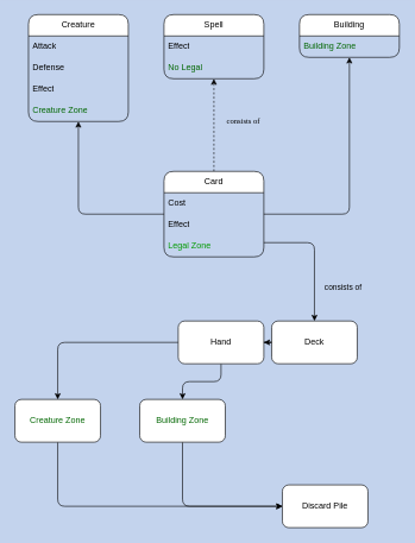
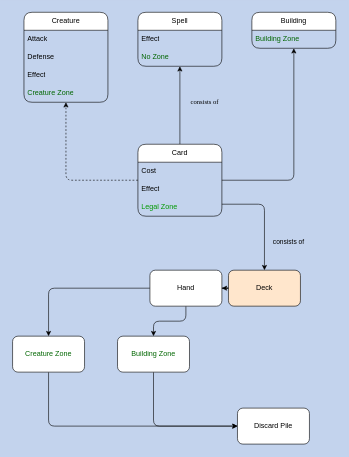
  <mxCell id="0" />
  <mxCell id="1" parent="0" />
- <mxCell id="2" value="&lt;font face=&quot;Verdana&quot;&gt;consists of&lt;/font&gt;" style="edgeStyle=orthogonalEdgeStyle;rounded=0;orthogonalLoop=1;jettySize=auto;html=1;labelBackgroundColor=none;dashed=1;" parent="1" source="6" target="15" edge="1"><mxGeometry x="0.077" y="-41" relative="1" as="geometry"><mxPoint as="offset" /></mxGeometry></mxCell>
- <mxCell id="3" style="edgeStyle=orthogonalEdgeStyle;rounded=1;orthogonalLoop=1;jettySize=auto;html=1;" parent="1" source="6" target="10" edge="1"><mxGeometry relative="1" as="geometry" /></mxCell>
+ <mxCell id="2" value="&lt;font face=&quot;Verdana&quot;&gt;consists of&lt;/font&gt;" style="edgeStyle=orthogonalEdgeStyle;rounded=0;orthogonalLoop=1;jettySize=auto;html=1;labelBackgroundColor=none;" parent="1" source="6" target="15" edge="1"><mxGeometry x="0.077" y="-41" relative="1" as="geometry"><mxPoint as="offset" /></mxGeometry></mxCell>
+ <mxCell id="3" style="edgeStyle=orthogonalEdgeStyle;rounded=1;orthogonalLoop=1;jettySize=auto;html=1;dashed=1;" parent="1" source="6" target="10" edge="1"><mxGeometry relative="1" as="geometry" /></mxCell>
  <mxCell id="4" style="edgeStyle=orthogonalEdgeStyle;shape=connector;rounded=1;orthogonalLoop=1;jettySize=auto;html=1;labelBackgroundColor=default;strokeColor=default;align=center;verticalAlign=middle;fontFamily=Helvetica;fontSize=11;fontColor=default;endArrow=classic;" edge="1" parent="1" source="6" target="19"><mxGeometry relative="1" as="geometry"><Array as="points"><mxPoint x="489" y="300" /></Array></mxGeometry></mxCell>
  <mxCell id="5" value="consists of" style="edgeStyle=orthogonalEdgeStyle;shape=connector;rounded=1;orthogonalLoop=1;jettySize=auto;html=1;labelBackgroundColor=none;strokeColor=default;align=center;verticalAlign=middle;fontFamily=Helvetica;fontSize=11;fontColor=default;endArrow=classic;" edge="1" parent="1" source="6" target="21"><mxGeometry x="0.476" y="40" relative="1" as="geometry"><Array as="points"><mxPoint x="440" y="340" /></Array><mxPoint as="offset" /></mxGeometry></mxCell>
  <mxCell id="6" value="&lt;div&gt;Card&lt;/div&gt;" style="swimlane;fontStyle=0;childLayout=stackLayout;horizontal=1;startSize=30;horizontalStack=0;resizeParent=1;resizeParentMax=0;resizeLast=0;collapsible=1;marginBottom=0;whiteSpace=wrap;html=1;rounded=1;labelBackgroundColor=default;fillColor=default;" parent="1" vertex="1"><mxGeometry x="229" y="240" width="140" height="120" as="geometry" /></mxCell>
  <mxCell id="7" value="Cost" style="text;strokeColor=none;fillColor=none;align=left;verticalAlign=middle;spacingLeft=4;spacingRight=4;overflow=hidden;points=[[0,0.5],[1,0.5]];portConstraint=eastwest;rotatable=0;whiteSpace=wrap;html=1;" parent="6" vertex="1"><mxGeometry y="30" width="140" height="30" as="geometry" /></mxCell>
  <mxCell id="8" value="Effect" style="text;strokeColor=none;fillColor=none;align=left;verticalAlign=middle;spacingLeft=4;spacingRight=4;overflow=hidden;points=[[0,0.5],[1,0.5]];portConstraint=eastwest;rotatable=0;whiteSpace=wrap;html=1;" parent="6" vertex="1"><mxGeometry y="60" width="140" height="30" as="geometry" /></mxCell>
  <mxCell id="9" value="Legal Zone" style="text;strokeColor=none;fillColor=none;align=left;verticalAlign=middle;spacingLeft=4;spacingRight=4;overflow=hidden;points=[[0,0.5],[1,0.5]];portConstraint=eastwest;rotatable=0;whiteSpace=wrap;html=1;fontStyle=0;fontColor=#009900;" parent="6" vertex="1"><mxGeometry y="90" width="140" height="30" as="geometry" /></mxCell>
  <mxCell id="10" value="Creature" style="swimlane;fontStyle=0;childLayout=stackLayout;horizontal=1;startSize=30;horizontalStack=0;resizeParent=1;resizeParentMax=0;resizeLast=0;collapsible=1;marginBottom=0;whiteSpace=wrap;html=1;rounded=1;" parent="1" vertex="1"><mxGeometry x="39" y="20" width="140" height="150" as="geometry" /></mxCell>
  <mxCell id="11" value="Attack" style="text;strokeColor=none;fillColor=none;align=left;verticalAlign=middle;spacingLeft=4;spacingRight=4;overflow=hidden;points=[[0,0.5],[1,0.5]];portConstraint=eastwest;rotatable=0;whiteSpace=wrap;html=1;" parent="10" vertex="1"><mxGeometry y="30" width="140" height="30" as="geometry" /></mxCell>
  <mxCell id="12" value="Defense" style="text;strokeColor=none;fillColor=none;align=left;verticalAlign=middle;spacingLeft=4;spacingRight=4;overflow=hidden;points=[[0,0.5],[1,0.5]];portConstraint=eastwest;rotatable=0;whiteSpace=wrap;html=1;" parent="10" vertex="1"><mxGeometry y="60" width="140" height="30" as="geometry" /></mxCell>
  <mxCell id="13" value="Effect" style="text;strokeColor=none;fillColor=none;align=left;verticalAlign=middle;spacingLeft=4;spacingRight=4;overflow=hidden;points=[[0,0.5],[1,0.5]];portConstraint=eastwest;rotatable=0;whiteSpace=wrap;html=1;" parent="10" vertex="1"><mxGeometry y="90" width="140" height="30" as="geometry" /></mxCell>
  <mxCell id="14" value="Creature Zone" style="text;strokeColor=none;fillColor=none;align=left;verticalAlign=middle;spacingLeft=4;spacingRight=4;overflow=hidden;points=[[0,0.5],[1,0.5]];portConstraint=eastwest;rotatable=0;whiteSpace=wrap;html=1;fontColor=#006600;" parent="10" vertex="1"><mxGeometry y="120" width="140" height="30" as="geometry" /></mxCell>
  <mxCell id="15" value="Spell" style="swimlane;fontStyle=0;childLayout=stackLayout;horizontal=1;startSize=30;horizontalStack=0;resizeParent=1;resizeParentMax=0;resizeLast=0;collapsible=1;marginBottom=0;whiteSpace=wrap;html=1;rounded=1;" parent="1" vertex="1"><mxGeometry x="229" y="20" width="140" height="90" as="geometry" /></mxCell>
  <mxCell id="16" value="Effect" style="text;strokeColor=none;fillColor=none;align=left;verticalAlign=middle;spacingLeft=4;spacingRight=4;overflow=hidden;points=[[0,0.5],[1,0.5]];portConstraint=eastwest;rotatable=0;whiteSpace=wrap;html=1;" parent="15" vertex="1"><mxGeometry y="30" width="140" height="30" as="geometry" /></mxCell>
- <mxCell id="17" value="No Legal" style="text;strokeColor=none;fillColor=none;align=left;verticalAlign=middle;spacingLeft=4;spacingRight=4;overflow=hidden;points=[[0,0.5],[1,0.5]];portConstraint=eastwest;rotatable=0;whiteSpace=wrap;html=1;fontColor=#006600;" parent="15" vertex="1"><mxGeometry y="60" width="140" height="30" as="geometry" /></mxCell>
+ <mxCell id="17" value="No Zone" style="text;strokeColor=none;fillColor=none;align=left;verticalAlign=middle;spacingLeft=4;spacingRight=4;overflow=hidden;points=[[0,0.5],[1,0.5]];portConstraint=eastwest;rotatable=0;whiteSpace=wrap;html=1;fontColor=#006600;" parent="15" vertex="1"><mxGeometry y="60" width="140" height="30" as="geometry" /></mxCell>
  <mxCell id="18" value="&lt;div&gt;Building&lt;/div&gt;" style="swimlane;fontStyle=0;childLayout=stackLayout;horizontal=1;startSize=30;horizontalStack=0;resizeParent=1;resizeParentMax=0;resizeLast=0;collapsible=1;marginBottom=0;whiteSpace=wrap;html=1;rounded=1;" parent="1" vertex="1"><mxGeometry x="419" y="20" width="140" height="60" as="geometry" /></mxCell>
  <mxCell id="19" value="Building Zone" style="text;strokeColor=none;fillColor=none;align=left;verticalAlign=middle;spacingLeft=4;spacingRight=4;overflow=hidden;points=[[0,0.5],[1,0.5]];portConstraint=eastwest;rotatable=0;whiteSpace=wrap;html=1;fontColor=#006600;" parent="18" vertex="1"><mxGeometry y="30" width="140" height="30" as="geometry" /></mxCell>
  <mxCell id="20" style="edgeStyle=orthogonalEdgeStyle;shape=connector;rounded=0;orthogonalLoop=1;jettySize=auto;html=1;labelBackgroundColor=none;strokeColor=default;align=center;verticalAlign=middle;fontFamily=Helvetica;fontSize=11;fontColor=default;endArrow=classic;" edge="1" parent="1" source="21" target="24"><mxGeometry relative="1" as="geometry" /></mxCell>
- <mxCell id="21" value="&lt;div&gt;Deck&lt;/div&gt;" style="rounded=1;whiteSpace=wrap;html=1;" parent="1" vertex="1"><mxGeometry x="380" y="450" width="120" height="60" as="geometry" /></mxCell>
+ <mxCell id="21" value="&lt;div&gt;Deck&lt;/div&gt;" style="rounded=1;whiteSpace=wrap;html=1;fillColor=#ffe6cc;" parent="1" vertex="1"><mxGeometry x="380" y="450" width="120" height="60" as="geometry" /></mxCell>
  <mxCell id="22" style="edgeStyle=orthogonalEdgeStyle;shape=connector;orthogonalLoop=1;jettySize=auto;html=1;labelBackgroundColor=none;strokeColor=default;align=center;verticalAlign=middle;fontFamily=Helvetica;fontSize=11;fontColor=default;endArrow=classic;rounded=1;" edge="1" parent="1" source="24" target="29"><mxGeometry relative="1" as="geometry" /></mxCell>
  <mxCell id="23" style="edgeStyle=orthogonalEdgeStyle;shape=connector;rounded=1;orthogonalLoop=1;jettySize=auto;html=1;labelBackgroundColor=none;strokeColor=default;align=center;verticalAlign=middle;fontFamily=Helvetica;fontSize=11;fontColor=default;endArrow=classic;" edge="1" parent="1" source="24" target="26"><mxGeometry relative="1" as="geometry"><Array as="points"><mxPoint x="80" y="480" /></Array></mxGeometry></mxCell>
  <mxCell id="24" value="Hand" style="rounded=1;whiteSpace=wrap;html=1;" vertex="1" parent="1"><mxGeometry x="249" y="450" width="120" height="60" as="geometry" /></mxCell>
  <mxCell id="25" style="edgeStyle=orthogonalEdgeStyle;shape=connector;rounded=1;orthogonalLoop=1;jettySize=auto;html=1;labelBackgroundColor=none;strokeColor=default;align=center;verticalAlign=middle;fontFamily=Helvetica;fontSize=11;fontColor=default;endArrow=classic;" edge="1" parent="1" source="26" target="27"><mxGeometry relative="1" as="geometry"><Array as="points"><mxPoint x="80" y="710" /></Array></mxGeometry></mxCell>
  <mxCell id="26" value="Creature Zone" style="rounded=1;whiteSpace=wrap;html=1;fontColor=#006600;" vertex="1" parent="1"><mxGeometry x="20" y="560" width="120" height="60" as="geometry" /></mxCell>
  <mxCell id="27" value="Discard Pile" style="rounded=1;whiteSpace=wrap;html=1;" vertex="1" parent="1"><mxGeometry x="395" y="680" width="120" height="60" as="geometry" /></mxCell>
  <mxCell id="28" style="edgeStyle=orthogonalEdgeStyle;shape=connector;rounded=1;orthogonalLoop=1;jettySize=auto;html=1;labelBackgroundColor=none;strokeColor=default;align=center;verticalAlign=middle;fontFamily=Helvetica;fontSize=11;fontColor=default;endArrow=classic;" edge="1" parent="1" source="29" target="27"><mxGeometry relative="1" as="geometry"><Array as="points"><mxPoint x="255" y="710" /></Array></mxGeometry></mxCell>
  <mxCell id="29" value="Building Zone" style="rounded=1;whiteSpace=wrap;html=1;fontColor=#006600;" vertex="1" parent="1"><mxGeometry x="195" y="560" width="120" height="60" as="geometry" /></mxCell>
